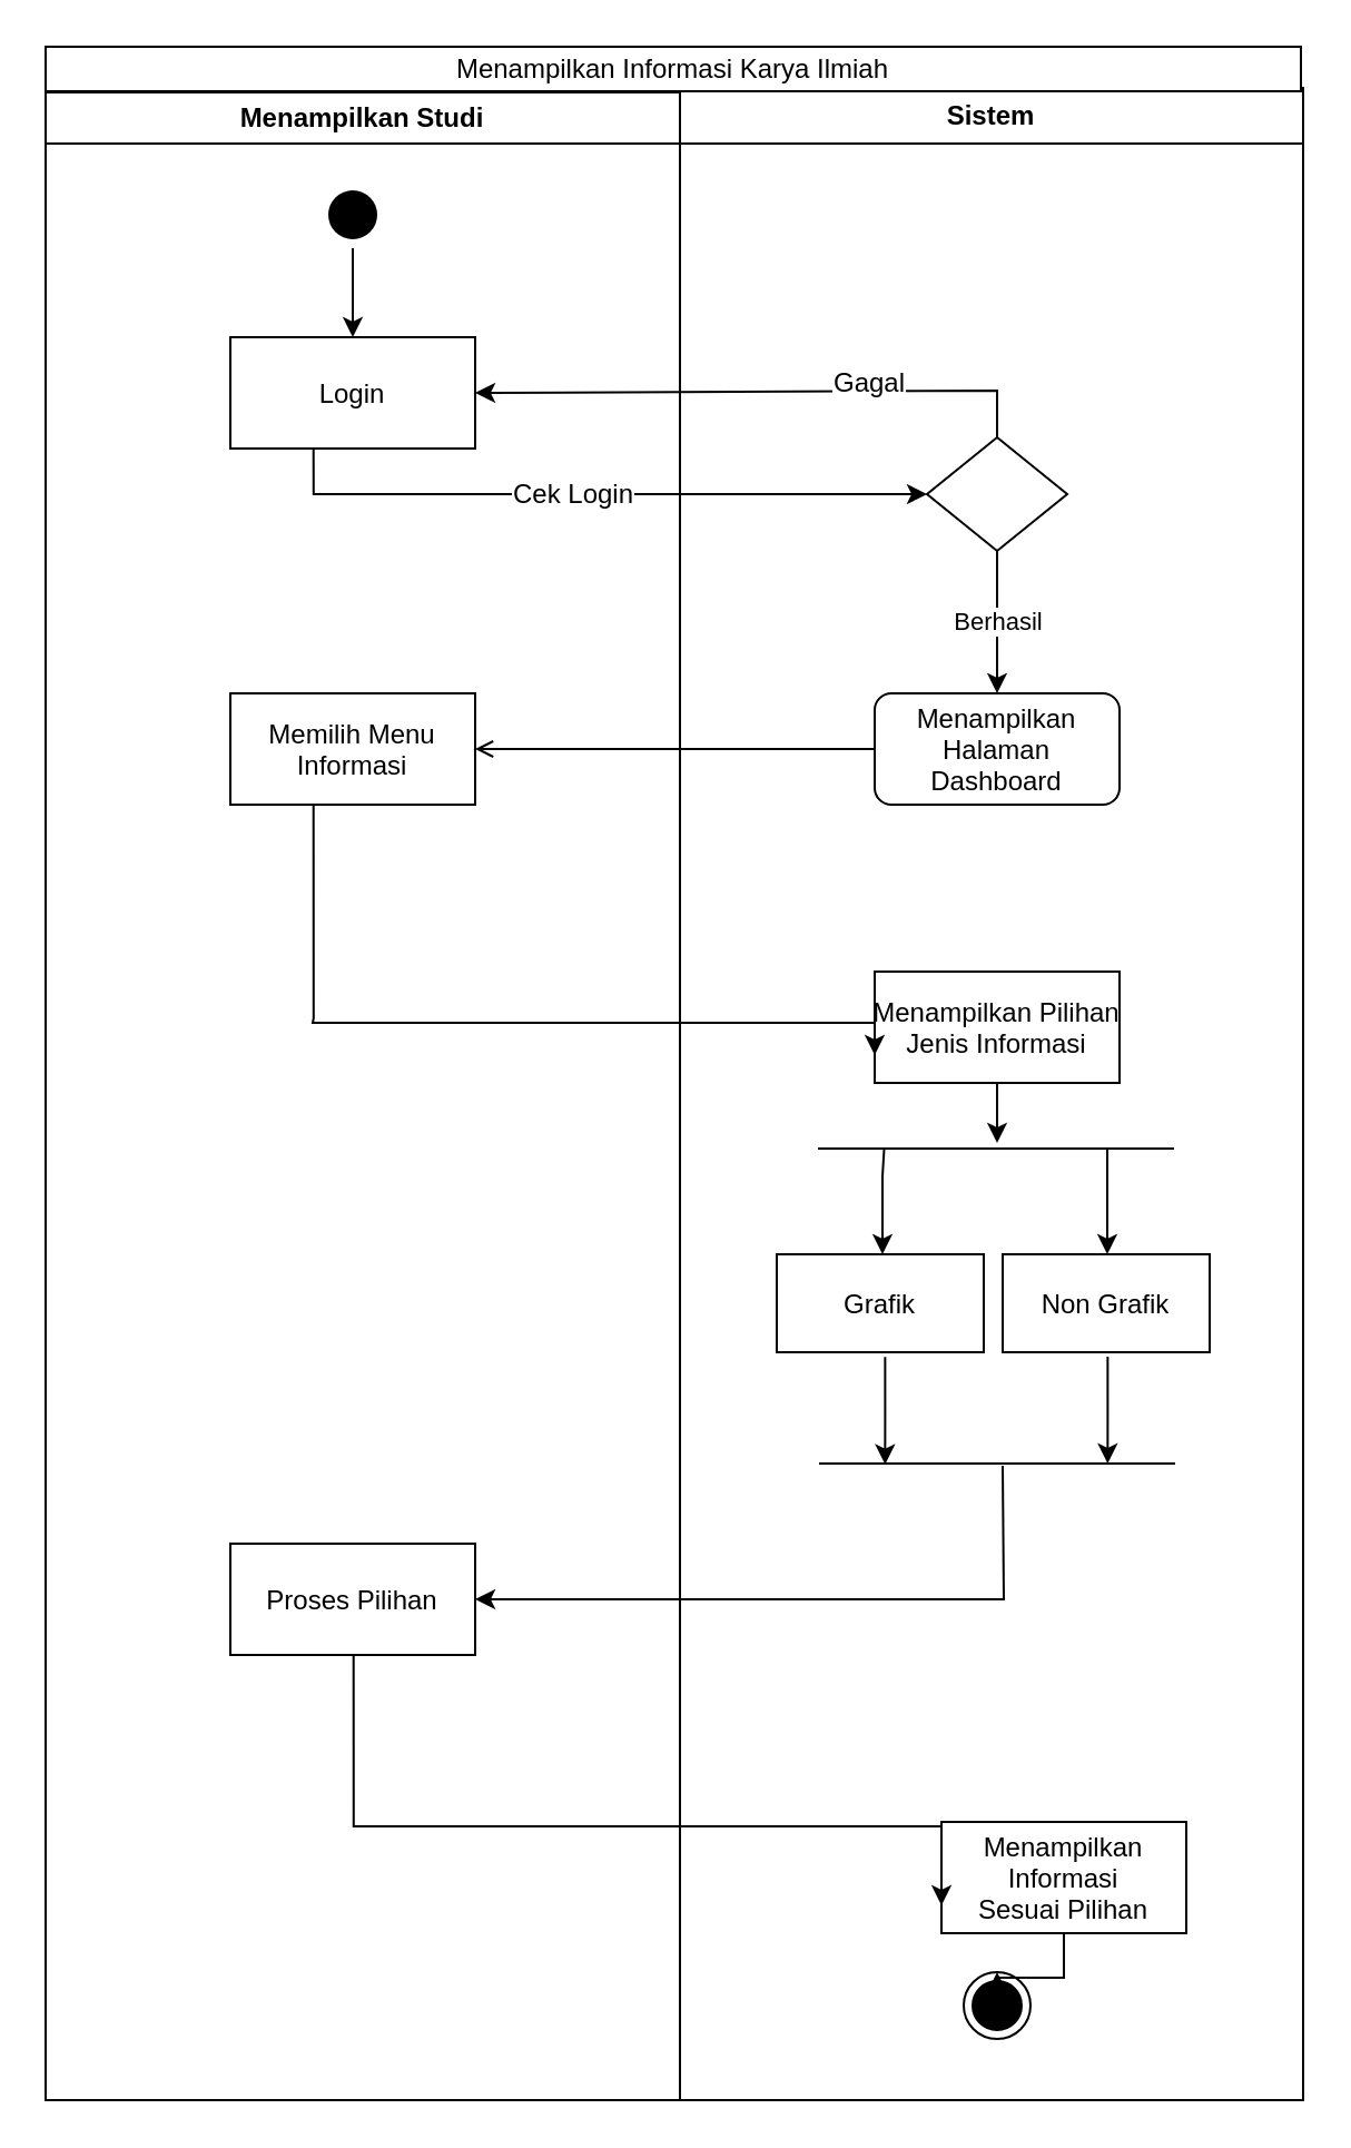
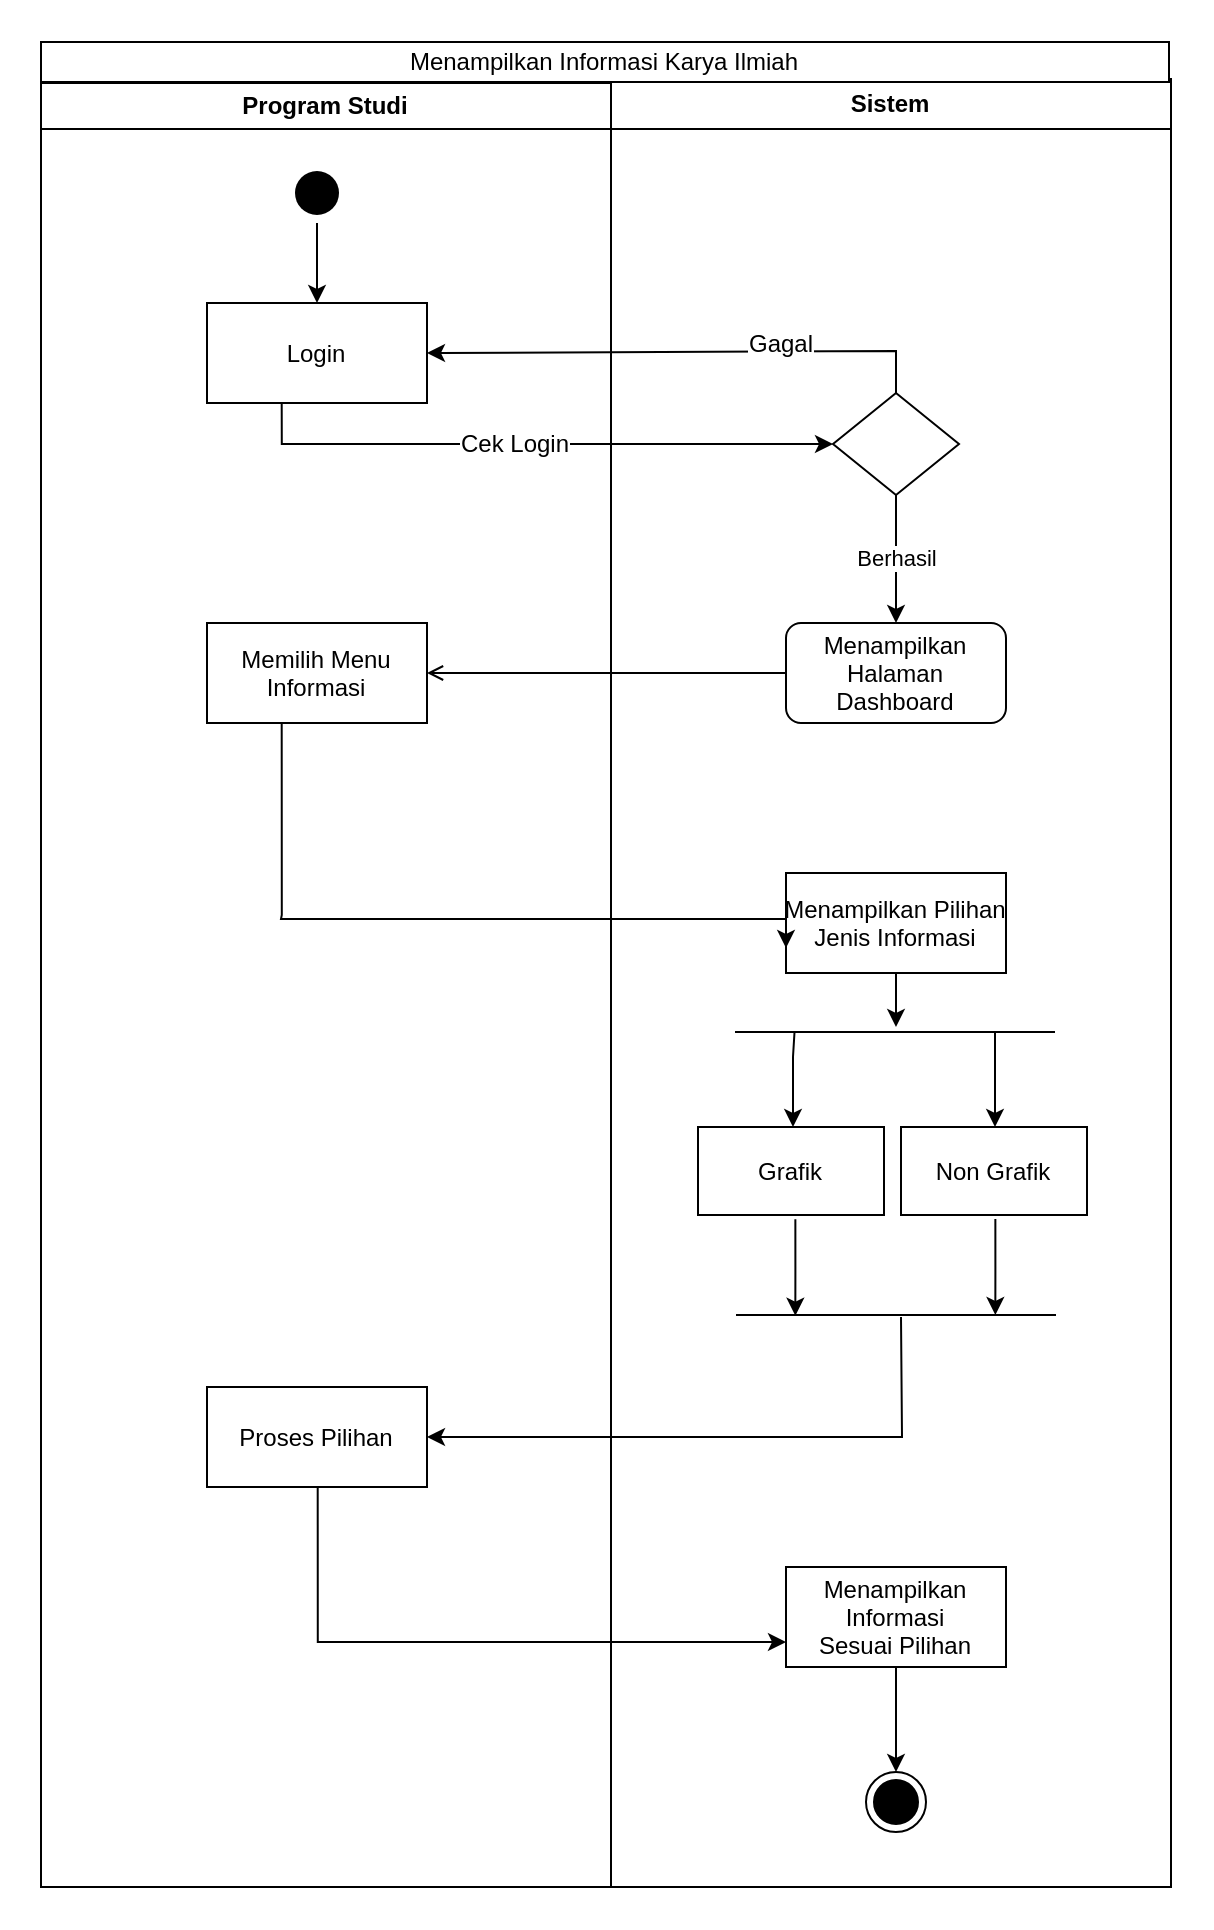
  <mxCell id="0" />
  <mxCell id="1" parent="0" />
- <mxCell id="2" value="Menampilkan Studi" style="swimlane;whiteSpace=wrap" parent="1" vertex="1"><mxGeometry x="20" y="41" width="285" height="902" as="geometry" /></mxCell>
+ <mxCell id="2" value="Program Studi" style="swimlane;whiteSpace=wrap" parent="1" vertex="1"><mxGeometry x="20" y="41" width="285" height="902" as="geometry" /></mxCell>
  <mxCell id="3" style="edgeStyle=orthogonalEdgeStyle;rounded=0;orthogonalLoop=1;jettySize=auto;html=1;" edge="1" parent="2" source="4" target="5"><mxGeometry relative="1" as="geometry" /></mxCell>
  <mxCell id="4" value="" style="ellipse;shape=startState;fillColor=#000000;strokeColor=none;" parent="2" vertex="1"><mxGeometry x="123" y="40" width="30" height="30" as="geometry" /></mxCell>
  <mxCell id="5" value="Login" style="" parent="2" vertex="1"><mxGeometry x="83" y="110" width="110" height="50" as="geometry" /></mxCell>
  <mxCell id="6" value="Memilih Menu&#10;Informasi" style="" vertex="1" parent="2"><mxGeometry x="83" y="270" width="110" height="50" as="geometry" /></mxCell>
  <mxCell id="7" value="Proses Pilihan" style="" vertex="1" parent="2"><mxGeometry x="83" y="652" width="110" height="50" as="geometry" /></mxCell>
  <mxCell id="8" value="Sistem" style="swimlane;whiteSpace=wrap;startSize=25;" parent="1" vertex="1"><mxGeometry x="305" y="39" width="280" height="904" as="geometry" /></mxCell>
  <mxCell id="9" value="Berhasil" style="edgeStyle=orthogonalEdgeStyle;rounded=0;orthogonalLoop=1;jettySize=auto;html=1;entryX=0.5;entryY=0;entryDx=0;entryDy=0;" edge="1" parent="8" source="10" target="11"><mxGeometry relative="1" as="geometry" /></mxCell>
  <mxCell id="10" value="" style="rhombus;" parent="8" vertex="1"><mxGeometry x="111" y="157" width="63" height="51" as="geometry" /></mxCell>
  <mxCell id="11" value="Menampilkan &#10;Halaman &#10;Dashboard" style="rounded=1;" parent="8" vertex="1"><mxGeometry x="87.5" y="272" width="110" height="50" as="geometry" /></mxCell>
  <mxCell id="12" value="&#10;Menampilkan Pilihan&#10;Jenis Informasi&#10;" style="" vertex="1" parent="8"><mxGeometry x="87.5" y="397" width="110" height="50" as="geometry" /></mxCell>
  <mxCell id="13" style="edgeStyle=orthogonalEdgeStyle;rounded=0;orthogonalLoop=1;jettySize=auto;html=1;entryX=0.5;entryY=0;entryDx=0;entryDy=0;" edge="1" parent="8" source="14" target="15"><mxGeometry relative="1" as="geometry" /></mxCell>
- <mxCell id="14" value="Menampilkan&#10;Informasi&#10;Sesuai Pilihan" style="" vertex="1" parent="8"><mxGeometry x="117.5" y="779" width="110" height="50" as="geometry" /></mxCell>
+ <mxCell id="14" value="Menampilkan&#10;Informasi&#10;Sesuai Pilihan" style="" vertex="1" parent="8"><mxGeometry x="87.5" y="744" width="110" height="50" as="geometry" /></mxCell>
  <mxCell id="15" value="" style="ellipse;html=1;shape=endState;fillColor=#000000;strokeColor=#000000;" vertex="1" parent="8"><mxGeometry x="127.5" y="846.5" width="30" height="30" as="geometry" /></mxCell>
  <mxCell id="16" value="" style="endArrow=none;startArrow=none;endFill=0;startFill=0;html=1;" edge="1" parent="8"><mxGeometry width="160" relative="1" as="geometry"><mxPoint x="62" y="476.5" as="sourcePoint" /><mxPoint x="222" y="476.5" as="targetPoint" /></mxGeometry></mxCell>
  <mxCell id="17" value="Grafik" style="" vertex="1" parent="8"><mxGeometry x="43.5" y="524" width="93" height="44" as="geometry" /></mxCell>
  <mxCell id="18" value="Non Grafik" style="" vertex="1" parent="8"><mxGeometry x="145" y="524" width="93" height="44" as="geometry" /></mxCell>
  <mxCell id="19" value="" style="endArrow=none;startArrow=none;endFill=0;startFill=0;html=1;" edge="1" parent="8"><mxGeometry width="160" relative="1" as="geometry"><mxPoint x="62.5" y="618" as="sourcePoint" /><mxPoint x="222.5" y="618" as="targetPoint" /></mxGeometry></mxCell>
  <mxCell id="20" value="Menampilkan Informasi Karya Ilmiah" style="rounded=0;whiteSpace=wrap;html=1;" vertex="1" parent="1"><mxGeometry x="20" y="20.5" width="564" height="20" as="geometry" /></mxCell>
  <mxCell id="21" style="edgeStyle=orthogonalEdgeStyle;rounded=0;orthogonalLoop=1;jettySize=auto;html=1;entryX=0;entryY=0.5;entryDx=0;entryDy=0;" edge="1" parent="1" target="10"><mxGeometry relative="1" as="geometry"><mxPoint x="140.353" y="200.5" as="sourcePoint" /><mxPoint x="410" y="221" as="targetPoint" /><Array as="points"><mxPoint x="141" y="221" /></Array></mxGeometry></mxCell>
  <mxCell id="22" value="Cek Login" style="text;html=1;resizable=0;points=[];align=center;verticalAlign=middle;labelBackgroundColor=#ffffff;" vertex="1" connectable="0" parent="21"><mxGeometry x="0.09" relative="1" as="geometry"><mxPoint x="-24.5" as="offset" /></mxGeometry></mxCell>
  <mxCell id="23" style="edgeStyle=orthogonalEdgeStyle;rounded=0;orthogonalLoop=1;jettySize=auto;html=1;entryX=1;entryY=0.5;entryDx=0;entryDy=0;" edge="1" parent="1" source="10" target="5"><mxGeometry relative="1" as="geometry"><mxPoint x="220" y="175" as="targetPoint" /><Array as="points"><mxPoint x="447" y="175" /></Array></mxGeometry></mxCell>
  <mxCell id="24" value="Gagal" style="text;html=1;resizable=0;points=[];align=center;verticalAlign=middle;labelBackgroundColor=#ffffff;" vertex="1" connectable="0" parent="23"><mxGeometry x="-0.391" y="-4" relative="1" as="geometry"><mxPoint x="-1" as="offset" /></mxGeometry></mxCell>
  <mxCell id="25" style="edgeStyle=orthogonalEdgeStyle;rounded=0;orthogonalLoop=1;jettySize=auto;html=1;entryX=1;entryY=0.5;entryDx=0;entryDy=0;endArrow=open;" edge="1" parent="1" source="11" target="6"><mxGeometry relative="1" as="geometry"><mxPoint x="220" y="335" as="targetPoint" /></mxGeometry></mxCell>
  <mxCell id="26" style="edgeStyle=orthogonalEdgeStyle;rounded=0;orthogonalLoop=1;jettySize=auto;html=1;entryX=0;entryY=0.75;entryDx=0;entryDy=0;" edge="1" parent="1" target="12"><mxGeometry relative="1" as="geometry"><mxPoint x="140.353" y="360.5" as="sourcePoint" /><mxPoint x="380" y="459" as="targetPoint" /><Array as="points"><mxPoint x="141" y="457" /><mxPoint x="140" y="457" /><mxPoint x="140" y="459" /></Array></mxGeometry></mxCell>
  <mxCell id="27" style="edgeStyle=orthogonalEdgeStyle;rounded=0;orthogonalLoop=1;jettySize=auto;html=1;entryX=0;entryY=0.75;entryDx=0;entryDy=0;" edge="1" parent="1" target="14"><mxGeometry relative="1" as="geometry"><mxPoint x="158.353" y="743" as="sourcePoint" /><mxPoint x="380" y="820" as="targetPoint" /><Array as="points"><mxPoint x="158" y="820" /></Array></mxGeometry></mxCell>
  <mxCell id="28" style="edgeStyle=orthogonalEdgeStyle;rounded=0;orthogonalLoop=1;jettySize=auto;html=1;startArrow=none;startFill=0;endArrow=classic;endFill=1;" edge="1" parent="1" source="12"><mxGeometry relative="1" as="geometry"><mxPoint x="447.5" y="513" as="targetPoint" /></mxGeometry></mxCell>
  <mxCell id="29" style="edgeStyle=orthogonalEdgeStyle;rounded=0;orthogonalLoop=1;jettySize=auto;html=1;startArrow=none;startFill=0;endArrow=classic;endFill=1;" edge="1" parent="1"><mxGeometry relative="1" as="geometry"><mxPoint x="396" y="563" as="targetPoint" /><mxPoint x="396.765" y="515.5" as="sourcePoint" /><Array as="points"><mxPoint x="397" y="528" /><mxPoint x="397" y="528" /></Array></mxGeometry></mxCell>
  <mxCell id="30" style="edgeStyle=orthogonalEdgeStyle;rounded=0;orthogonalLoop=1;jettySize=auto;html=1;startArrow=none;startFill=0;endArrow=classic;endFill=1;" edge="1" parent="1" target="18"><mxGeometry relative="1" as="geometry"><mxPoint x="481.412" y="558.529" as="targetPoint" /><mxPoint x="497" y="515" as="sourcePoint" /><Array as="points"><mxPoint x="497" y="515" /></Array></mxGeometry></mxCell>
  <mxCell id="31" style="edgeStyle=orthogonalEdgeStyle;rounded=0;orthogonalLoop=1;jettySize=auto;html=1;startArrow=none;startFill=0;endArrow=classic;endFill=1;" edge="1" parent="1"><mxGeometry relative="1" as="geometry"><mxPoint x="497.176" y="657" as="targetPoint" /><mxPoint x="497.176" y="609" as="sourcePoint" /><Array as="points"><mxPoint x="498" y="633" /><mxPoint x="498" y="633" /></Array></mxGeometry></mxCell>
  <mxCell id="32" style="edgeStyle=orthogonalEdgeStyle;rounded=0;orthogonalLoop=1;jettySize=auto;html=1;startArrow=none;startFill=0;endArrow=classic;endFill=1;" edge="1" parent="1"><mxGeometry relative="1" as="geometry"><mxPoint x="397.176" y="657.353" as="targetPoint" /><mxPoint x="397.176" y="609.118" as="sourcePoint" /><Array as="points"><mxPoint x="398" y="633" /><mxPoint x="398" y="633" /></Array></mxGeometry></mxCell>
  <mxCell id="33" style="edgeStyle=orthogonalEdgeStyle;rounded=0;orthogonalLoop=1;jettySize=auto;html=1;startArrow=classic;startFill=1;endArrow=none;endFill=0;" edge="1" parent="1" source="7"><mxGeometry relative="1" as="geometry"><mxPoint x="450" y="658" as="targetPoint" /></mxGeometry></mxCell>
